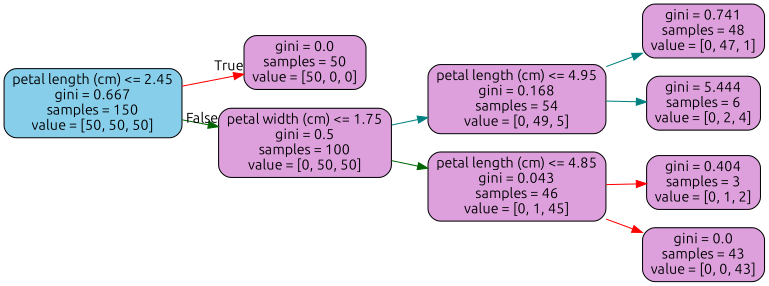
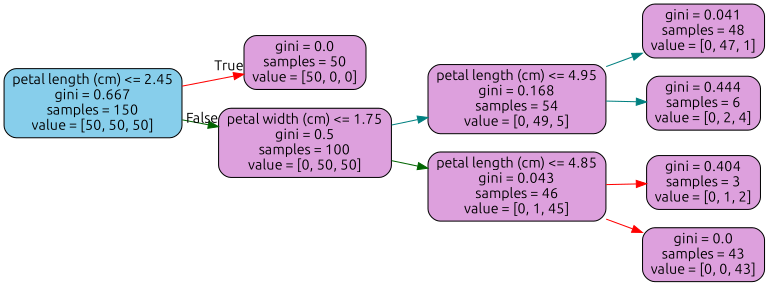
  digraph {
    fontname=Ubuntu
    rankdir=LR
    node [color=black fillcolor=plum fontname=Ubuntu shape=box style="filled, rounded"]
    edge [color=red fontname=Ubuntu]
    n1 [fillcolor=skyblue label="petal length (cm) <= 2.45\ngini = 0.667\nsamples = 150\nvalue = [50, 50, 50]"]
    n2 [label="gini = 0.0\nsamples = 50\nvalue = [50, 0, 0]"]
    n3 [label="petal width (cm) <= 1.75\ngini = 0.5\nsamples = 100\nvalue = [0, 50, 50]"]
    n4 [label="petal length (cm) <= 4.95\ngini = 0.168\nsamples = 54\nvalue = [0, 49, 5]"]
    n5 [label="petal length (cm) <= 4.85\ngini = 0.043\nsamples = 46\nvalue = [0, 1, 45]"]
-   n6 [label="gini = 0.741\nsamples = 48\nvalue = [0, 47, 1]"]
-   n7 [label="gini = 5.444\nsamples = 6\nvalue = [0, 2, 4]"]
+   n6 [label="gini = 0.041\nsamples = 48\nvalue = [0, 47, 1]"]
+   n7 [label="gini = 0.444\nsamples = 6\nvalue = [0, 2, 4]"]
    n8 [label="gini = 0.404\nsamples = 3\nvalue = [0, 1, 2]"]
    n9 [label="gini = 0.0\nsamples = 43\nvalue = [0, 0, 43]"]
    n1 -> n2 [headlabel=True labelangle=45 labeldistance=2.5]
    n1 -> n3 [color=darkgreen headlabel=False labelangle=-45 labeldistance=2.5]
    n3 -> n4 [color=teal]
    n3 -> n5 [color=darkgreen]
    n4 -> n6 [color=teal]
    n4 -> n7 [color=teal]
    n5 -> n8
    n5 -> n9
  }
